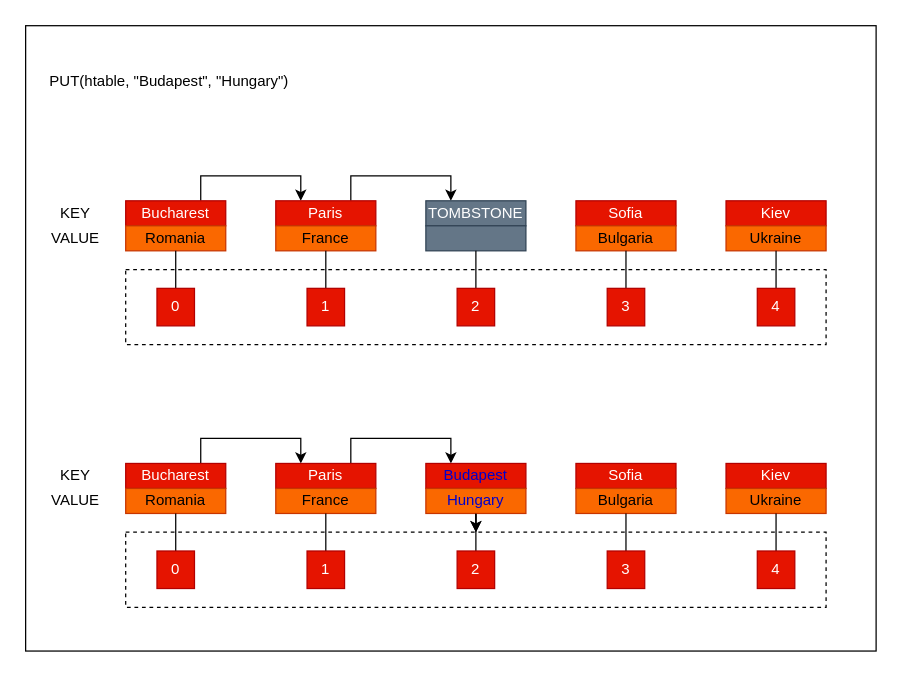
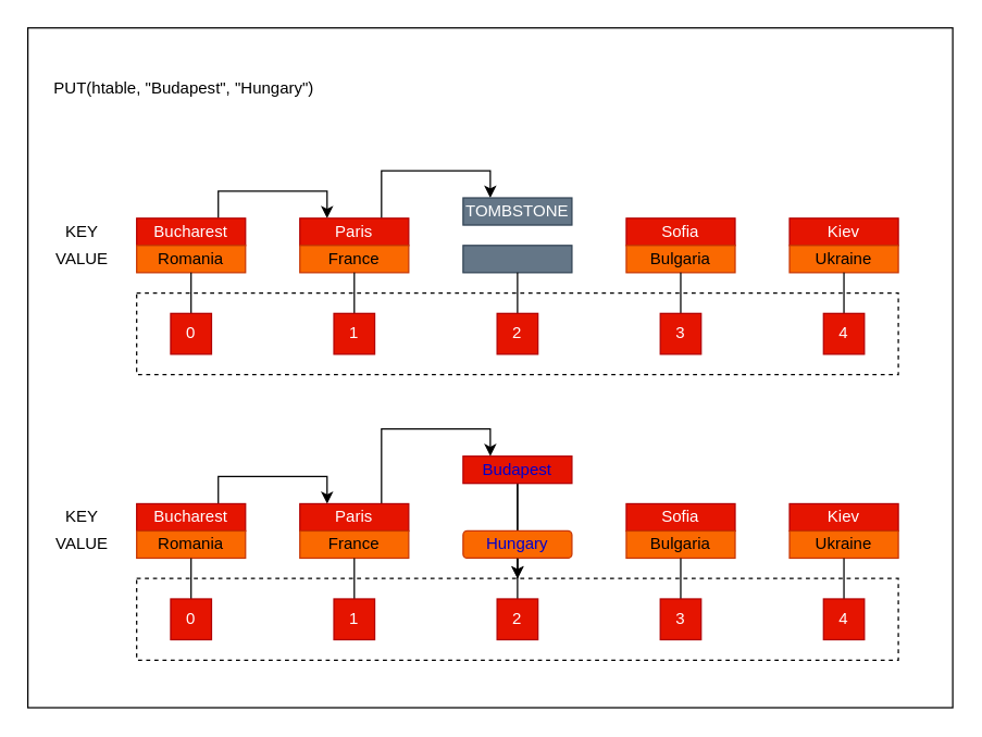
  <mxCell id="0" />
  <mxCell id="1" parent="0" />
  <mxCell id="2" style="edgeStyle=orthogonalEdgeStyle;rounded=0;orthogonalLoop=1;jettySize=auto;html=1;exitX=0.75;exitY=0;exitDx=0;exitDy=0;entryX=0.25;entryY=0;entryDx=0;entryDy=0;" edge="1" parent="1" source="3" target="6"><mxGeometry relative="1" as="geometry" /></mxCell>
  <mxCell id="3" value="Bucharest" style="rounded=0;whiteSpace=wrap;html=1;fillColor=#e51400;strokeColor=#B20000;fontColor=#ffffff;" vertex="1" parent="1"><mxGeometry x="100" y="160" width="80" height="20" as="geometry" /></mxCell>
  <mxCell id="4" value="Romania" style="rounded=0;whiteSpace=wrap;html=1;fillColor=#fa6800;strokeColor=#C73500;fontColor=#000000;" vertex="1" parent="1"><mxGeometry x="100" y="180" width="80" height="20" as="geometry" /></mxCell>
  <mxCell id="5" style="edgeStyle=orthogonalEdgeStyle;rounded=0;orthogonalLoop=1;jettySize=auto;html=1;exitX=0.75;exitY=0;exitDx=0;exitDy=0;entryX=0.25;entryY=0;entryDx=0;entryDy=0;" edge="1" parent="1" source="6" target="8"><mxGeometry relative="1" as="geometry" /></mxCell>
  <mxCell id="6" value="Paris" style="rounded=0;whiteSpace=wrap;html=1;fillColor=#e51400;strokeColor=#B20000;fontColor=#ffffff;" vertex="1" parent="1"><mxGeometry x="220" y="160" width="80" height="20" as="geometry" /></mxCell>
  <mxCell id="7" value="France" style="rounded=0;whiteSpace=wrap;html=1;fillColor=#fa6800;strokeColor=#C73500;fontColor=#000000;" vertex="1" parent="1"><mxGeometry x="220" y="180" width="80" height="20" as="geometry" /></mxCell>
- <mxCell id="8" value="TOMBSTONE" style="rounded=0;whiteSpace=wrap;html=1;fillColor=#647687;strokeColor=#314354;fontColor=#ffffff;" vertex="1" parent="1"><mxGeometry x="340" y="160" width="80" height="20" as="geometry" /></mxCell>
+ <mxCell id="8" value="TOMBSTONE" style="rounded=0;whiteSpace=wrap;html=1;fillColor=#647687;strokeColor=#314354;fontColor=#ffffff;" vertex="1" parent="1"><mxGeometry x="340" y="145" width="80" height="20" as="geometry" /></mxCell>
  <mxCell id="9" value="" style="rounded=0;whiteSpace=wrap;html=1;fillColor=#647687;strokeColor=#314354;fontColor=#ffffff;" vertex="1" parent="1"><mxGeometry x="340" y="180" width="80" height="20" as="geometry" /></mxCell>
  <mxCell id="10" value="Sofia" style="rounded=0;whiteSpace=wrap;html=1;fillColor=#e51400;strokeColor=#B20000;fontColor=#ffffff;" vertex="1" parent="1"><mxGeometry x="460" y="160" width="80" height="20" as="geometry" /></mxCell>
  <mxCell id="11" value="Bulgaria" style="rounded=0;whiteSpace=wrap;html=1;fillColor=#fa6800;strokeColor=#C73500;fontColor=#000000;" vertex="1" parent="1"><mxGeometry x="460" y="180" width="80" height="20" as="geometry" /></mxCell>
  <mxCell id="12" value="Kiev" style="rounded=0;whiteSpace=wrap;html=1;fillColor=#e51400;strokeColor=#B20000;fontColor=#ffffff;" vertex="1" parent="1"><mxGeometry x="580" y="160" width="80" height="20" as="geometry" /></mxCell>
  <mxCell id="13" value="Ukraine" style="rounded=0;whiteSpace=wrap;html=1;fillColor=#fa6800;strokeColor=#C73500;fontColor=#000000;" vertex="1" parent="1"><mxGeometry x="580" y="180" width="80" height="20" as="geometry" /></mxCell>
  <mxCell id="14" value="KEY" style="text;html=1;strokeColor=none;fillColor=none;align=center;verticalAlign=middle;whiteSpace=wrap;rounded=0;" vertex="1" parent="1"><mxGeometry x="30" y="162.5" width="60" height="15" as="geometry" /></mxCell>
  <mxCell id="15" value="VALUE" style="text;html=1;strokeColor=none;fillColor=none;align=center;verticalAlign=middle;whiteSpace=wrap;rounded=0;" vertex="1" parent="1"><mxGeometry x="30" y="182.5" width="60" height="15" as="geometry" /></mxCell>
  <mxCell id="16" style="edgeStyle=orthogonalEdgeStyle;rounded=0;orthogonalLoop=1;jettySize=auto;html=1;exitX=0.5;exitY=0;exitDx=0;exitDy=0;entryX=0.5;entryY=1;entryDx=0;entryDy=0;endArrow=none;endFill=0;" edge="1" parent="1" source="17" target="4"><mxGeometry relative="1" as="geometry" /></mxCell>
  <mxCell id="17" value="0" style="whiteSpace=wrap;html=1;aspect=fixed;fillColor=#e51400;strokeColor=#B20000;fontColor=#ffffff;" vertex="1" parent="1"><mxGeometry x="125" y="230" width="30" height="30" as="geometry" /></mxCell>
  <mxCell id="18" style="edgeStyle=orthogonalEdgeStyle;rounded=0;orthogonalLoop=1;jettySize=auto;html=1;exitX=0.5;exitY=0;exitDx=0;exitDy=0;entryX=0.5;entryY=1;entryDx=0;entryDy=0;endArrow=none;endFill=0;" edge="1" parent="1" source="19" target="7"><mxGeometry relative="1" as="geometry" /></mxCell>
  <mxCell id="19" value="1" style="whiteSpace=wrap;html=1;aspect=fixed;fillColor=#e51400;strokeColor=#B20000;fontColor=#ffffff;" vertex="1" parent="1"><mxGeometry x="245" y="230" width="30" height="30" as="geometry" /></mxCell>
  <mxCell id="20" style="edgeStyle=orthogonalEdgeStyle;rounded=0;orthogonalLoop=1;jettySize=auto;html=1;exitX=0.5;exitY=0;exitDx=0;exitDy=0;entryX=0.5;entryY=1;entryDx=0;entryDy=0;endArrow=none;endFill=0;" edge="1" parent="1" source="21" target="9"><mxGeometry relative="1" as="geometry" /></mxCell>
  <mxCell id="21" value="2" style="whiteSpace=wrap;html=1;aspect=fixed;fillColor=#e51400;strokeColor=#B20000;fontColor=#ffffff;" vertex="1" parent="1"><mxGeometry x="365" y="230" width="30" height="30" as="geometry" /></mxCell>
  <mxCell id="22" style="edgeStyle=orthogonalEdgeStyle;rounded=0;orthogonalLoop=1;jettySize=auto;html=1;exitX=0.5;exitY=0;exitDx=0;exitDy=0;entryX=0.5;entryY=1;entryDx=0;entryDy=0;endArrow=none;endFill=0;" edge="1" parent="1" source="23" target="11"><mxGeometry relative="1" as="geometry" /></mxCell>
  <mxCell id="23" value="3" style="whiteSpace=wrap;html=1;aspect=fixed;fillColor=#e51400;strokeColor=#B20000;fontColor=#ffffff;" vertex="1" parent="1"><mxGeometry x="485" y="230" width="30" height="30" as="geometry" /></mxCell>
  <mxCell id="24" style="edgeStyle=orthogonalEdgeStyle;rounded=0;orthogonalLoop=1;jettySize=auto;html=1;exitX=0.5;exitY=0;exitDx=0;exitDy=0;entryX=0.5;entryY=1;entryDx=0;entryDy=0;endArrow=none;endFill=0;" edge="1" parent="1" source="25" target="13"><mxGeometry relative="1" as="geometry" /></mxCell>
  <mxCell id="25" value="4" style="whiteSpace=wrap;html=1;aspect=fixed;fillColor=#e51400;strokeColor=#B20000;fontColor=#ffffff;" vertex="1" parent="1"><mxGeometry x="605" y="230" width="30" height="30" as="geometry" /></mxCell>
  <mxCell id="26" value="" style="rounded=0;whiteSpace=wrap;html=1;fillColor=none;dashed=1;" vertex="1" parent="1"><mxGeometry x="100" y="215" width="560" height="60" as="geometry" /></mxCell>
  <mxCell id="27" style="edgeStyle=orthogonalEdgeStyle;rounded=0;orthogonalLoop=1;jettySize=auto;html=1;exitX=0.75;exitY=0;exitDx=0;exitDy=0;entryX=0.25;entryY=0;entryDx=0;entryDy=0;" edge="1" parent="1" source="28" target="31"><mxGeometry relative="1" as="geometry" /></mxCell>
  <mxCell id="28" value="Bucharest" style="rounded=0;whiteSpace=wrap;html=1;fillColor=#e51400;strokeColor=#B20000;fontColor=#ffffff;" vertex="1" parent="1"><mxGeometry x="100" y="370" width="80" height="20" as="geometry" /></mxCell>
  <mxCell id="29" value="Romania" style="rounded=0;whiteSpace=wrap;html=1;fillColor=#fa6800;strokeColor=#C73500;fontColor=#000000;" vertex="1" parent="1"><mxGeometry x="100" y="390" width="80" height="20" as="geometry" /></mxCell>
  <mxCell id="30" style="edgeStyle=orthogonalEdgeStyle;rounded=0;orthogonalLoop=1;jettySize=auto;html=1;exitX=0.75;exitY=0;exitDx=0;exitDy=0;entryX=0.25;entryY=0;entryDx=0;entryDy=0;" edge="1" parent="1" source="31" target="35"><mxGeometry relative="1" as="geometry" /></mxCell>
  <mxCell id="31" value="Paris" style="rounded=0;whiteSpace=wrap;html=1;fillColor=#e51400;strokeColor=#B20000;fontColor=#ffffff;" vertex="1" parent="1"><mxGeometry x="220" y="370" width="80" height="20" as="geometry" /></mxCell>
  <mxCell id="32" value="France" style="rounded=0;whiteSpace=wrap;html=1;fillColor=#fa6800;strokeColor=#C73500;fontColor=#000000;" vertex="1" parent="1"><mxGeometry x="220" y="390" width="80" height="20" as="geometry" /></mxCell>
  <mxCell id="33" value="" style="edgeStyle=orthogonalEdgeStyle;rounded=0;orthogonalLoop=1;jettySize=auto;html=1;" edge="1" parent="1" source="35" target="53"><mxGeometry relative="1" as="geometry" /></mxCell>
  <mxCell id="34" value="" style="edgeStyle=orthogonalEdgeStyle;rounded=0;orthogonalLoop=1;jettySize=auto;html=1;" edge="1" parent="1" source="35" target="53"><mxGeometry relative="1" as="geometry" /></mxCell>
- <mxCell id="35" value="&lt;font color=&quot;#0000cc&quot;&gt;Budapest&lt;/font&gt;" style="rounded=0;whiteSpace=wrap;html=1;fillColor=#e51400;strokeColor=#B20000;fontColor=#ffffff;" vertex="1" parent="1"><mxGeometry x="340" y="370" width="80" height="20" as="geometry" /></mxCell>
- <mxCell id="36" value="&lt;font color=&quot;#0000cc&quot;&gt;Hungary&lt;/font&gt;" style="rounded=0;whiteSpace=wrap;html=1;fillColor=#fa6800;strokeColor=#C73500;fontColor=#000000;" vertex="1" parent="1"><mxGeometry x="340" y="390" width="80" height="20" as="geometry" /></mxCell>
+ <mxCell id="35" value="&lt;font color=&quot;#0000cc&quot;&gt;Budapest&lt;/font&gt;" style="rounded=0;whiteSpace=wrap;html=1;fillColor=#e51400;strokeColor=#B20000;fontColor=#ffffff;" vertex="1" parent="1"><mxGeometry x="340" y="335" width="80" height="20" as="geometry" /></mxCell>
+ <mxCell id="36" value="&lt;font color=&quot;#0000cc&quot;&gt;Hungary&lt;/font&gt;" style="whiteSpace=wrap;html=1;fillColor=#fa6800;strokeColor=#C73500;fontColor=#000000;rounded=1;" vertex="1" parent="1"><mxGeometry x="340" y="390" width="80" height="20" as="geometry" /></mxCell>
  <mxCell id="37" value="Sofia" style="rounded=0;whiteSpace=wrap;html=1;fillColor=#e51400;strokeColor=#B20000;fontColor=#ffffff;" vertex="1" parent="1"><mxGeometry x="460" y="370" width="80" height="20" as="geometry" /></mxCell>
  <mxCell id="38" value="Bulgaria" style="rounded=0;whiteSpace=wrap;html=1;fillColor=#fa6800;strokeColor=#C73500;fontColor=#000000;" vertex="1" parent="1"><mxGeometry x="460" y="390" width="80" height="20" as="geometry" /></mxCell>
  <mxCell id="39" value="Kiev" style="rounded=0;whiteSpace=wrap;html=1;fillColor=#e51400;strokeColor=#B20000;fontColor=#ffffff;" vertex="1" parent="1"><mxGeometry x="580" y="370" width="80" height="20" as="geometry" /></mxCell>
  <mxCell id="40" value="Ukraine" style="rounded=0;whiteSpace=wrap;html=1;fillColor=#fa6800;strokeColor=#C73500;fontColor=#000000;" vertex="1" parent="1"><mxGeometry x="580" y="390" width="80" height="20" as="geometry" /></mxCell>
  <mxCell id="41" value="KEY" style="text;html=1;strokeColor=none;fillColor=none;align=center;verticalAlign=middle;whiteSpace=wrap;rounded=0;" vertex="1" parent="1"><mxGeometry x="30" y="372.5" width="60" height="15" as="geometry" /></mxCell>
  <mxCell id="42" value="VALUE" style="text;html=1;strokeColor=none;fillColor=none;align=center;verticalAlign=middle;whiteSpace=wrap;rounded=0;" vertex="1" parent="1"><mxGeometry x="30" y="392.5" width="60" height="15" as="geometry" /></mxCell>
  <mxCell id="43" style="edgeStyle=orthogonalEdgeStyle;rounded=0;orthogonalLoop=1;jettySize=auto;html=1;exitX=0.5;exitY=0;exitDx=0;exitDy=0;entryX=0.5;entryY=1;entryDx=0;entryDy=0;endArrow=none;endFill=0;" edge="1" parent="1" source="44" target="29"><mxGeometry relative="1" as="geometry" /></mxCell>
  <mxCell id="44" value="0" style="whiteSpace=wrap;html=1;aspect=fixed;fillColor=#e51400;strokeColor=#B20000;fontColor=#ffffff;" vertex="1" parent="1"><mxGeometry x="125" y="440" width="30" height="30" as="geometry" /></mxCell>
  <mxCell id="45" style="edgeStyle=orthogonalEdgeStyle;rounded=0;orthogonalLoop=1;jettySize=auto;html=1;exitX=0.5;exitY=0;exitDx=0;exitDy=0;entryX=0.5;entryY=1;entryDx=0;entryDy=0;endArrow=none;endFill=0;" edge="1" parent="1" source="46" target="32"><mxGeometry relative="1" as="geometry" /></mxCell>
  <mxCell id="46" value="1" style="whiteSpace=wrap;html=1;aspect=fixed;fillColor=#e51400;strokeColor=#B20000;fontColor=#ffffff;" vertex="1" parent="1"><mxGeometry x="245" y="440" width="30" height="30" as="geometry" /></mxCell>
  <mxCell id="47" style="edgeStyle=orthogonalEdgeStyle;rounded=0;orthogonalLoop=1;jettySize=auto;html=1;exitX=0.5;exitY=0;exitDx=0;exitDy=0;entryX=0.5;entryY=1;entryDx=0;entryDy=0;endArrow=none;endFill=0;" edge="1" parent="1" source="48" target="36"><mxGeometry relative="1" as="geometry" /></mxCell>
  <mxCell id="48" value="2" style="whiteSpace=wrap;html=1;aspect=fixed;fillColor=#e51400;strokeColor=#B20000;fontColor=#ffffff;" vertex="1" parent="1"><mxGeometry x="365" y="440" width="30" height="30" as="geometry" /></mxCell>
  <mxCell id="49" style="edgeStyle=orthogonalEdgeStyle;rounded=0;orthogonalLoop=1;jettySize=auto;html=1;exitX=0.5;exitY=0;exitDx=0;exitDy=0;entryX=0.5;entryY=1;entryDx=0;entryDy=0;endArrow=none;endFill=0;" edge="1" parent="1" source="50" target="38"><mxGeometry relative="1" as="geometry" /></mxCell>
  <mxCell id="50" value="3" style="whiteSpace=wrap;html=1;aspect=fixed;fillColor=#e51400;strokeColor=#B20000;fontColor=#ffffff;" vertex="1" parent="1"><mxGeometry x="485" y="440" width="30" height="30" as="geometry" /></mxCell>
  <mxCell id="51" style="edgeStyle=orthogonalEdgeStyle;rounded=0;orthogonalLoop=1;jettySize=auto;html=1;exitX=0.5;exitY=0;exitDx=0;exitDy=0;entryX=0.5;entryY=1;entryDx=0;entryDy=0;endArrow=none;endFill=0;" edge="1" parent="1" source="52" target="40"><mxGeometry relative="1" as="geometry" /></mxCell>
  <mxCell id="52" value="4" style="whiteSpace=wrap;html=1;aspect=fixed;fillColor=#e51400;strokeColor=#B20000;fontColor=#ffffff;" vertex="1" parent="1"><mxGeometry x="605" y="440" width="30" height="30" as="geometry" /></mxCell>
  <mxCell id="53" value="" style="rounded=0;whiteSpace=wrap;html=1;fillColor=none;dashed=1;" vertex="1" parent="1"><mxGeometry x="100" y="425" width="560" height="60" as="geometry" /></mxCell>
  <mxCell id="54" value="PUT(htable, &quot;Budapest&quot;, &quot;Hungary&quot;)" style="text;html=1;strokeColor=none;fillColor=none;align=center;verticalAlign=middle;whiteSpace=wrap;rounded=0;" vertex="1" parent="1"><mxGeometry x="30" y="50" width="210" height="30" as="geometry" /></mxCell>
  <mxCell id="55" value="" style="rounded=0;whiteSpace=wrap;html=1;fillColor=none;" vertex="1" parent="1"><mxGeometry x="20" y="20" width="680" height="500" as="geometry" /></mxCell>
